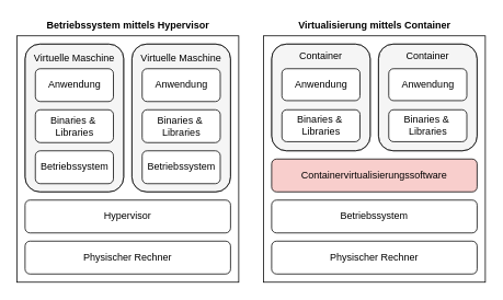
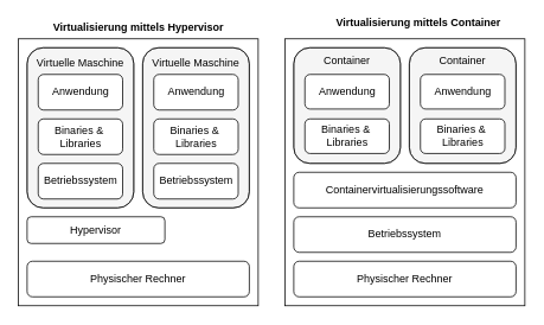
  <mxCell id="0" />
  <mxCell id="1" parent="0" />
  <mxCell id="2" value="" style="group" parent="1" vertex="1" connectable="0"><mxGeometry x="20" y="43" width="270" height="300" as="geometry" /></mxCell>
  <mxCell id="3" value="" style="rounded=0;whiteSpace=wrap;html=1;fillColor=none;" parent="2" vertex="1"><mxGeometry width="270" height="300" as="geometry" /></mxCell>
  <mxCell id="4" value="" style="group;fillColor=#f5f5f5;fontColor=#333333;strokeColor=#666666;rounded=1;" parent="2" vertex="1" connectable="0"><mxGeometry x="10" y="10" width="120" height="180" as="geometry" /></mxCell>
  <mxCell id="5" value="" style="group" parent="4" vertex="1" connectable="0"><mxGeometry width="120" height="180" as="geometry" /></mxCell>
  <mxCell id="6" value="&lt;div&gt;Virtuelle Maschine&lt;/div&gt;&lt;div&gt;&lt;br&gt;&lt;/div&gt;&lt;div&gt;&lt;br&gt;&lt;/div&gt;&lt;div&gt;&lt;br&gt;&lt;/div&gt;&lt;div&gt;&lt;br&gt;&lt;/div&gt;&lt;div&gt;&lt;br&gt;&lt;/div&gt;&lt;div&gt;&lt;br&gt;&lt;/div&gt;&lt;div&gt;&lt;br&gt;&lt;/div&gt;&lt;div&gt;&lt;br&gt;&lt;/div&gt;&lt;div&gt;&lt;br&gt;&lt;/div&gt;&lt;div&gt;&lt;br&gt;&lt;/div&gt;" style="rounded=1;whiteSpace=wrap;html=1;fillColor=none;" parent="5" vertex="1"><mxGeometry width="120" height="180" as="geometry" /></mxCell>
  <mxCell id="7" value="Betriebssystem" style="rounded=1;whiteSpace=wrap;html=1;" parent="5" vertex="1"><mxGeometry x="12.5" y="130" width="95" height="40" as="geometry" /></mxCell>
  <mxCell id="8" value="Binaries &amp;amp;&amp;nbsp; Libraries" style="rounded=1;whiteSpace=wrap;html=1;" parent="5" vertex="1"><mxGeometry x="12.5" y="80" width="95" height="40" as="geometry" /></mxCell>
  <mxCell id="9" value="Anwendung" style="rounded=1;whiteSpace=wrap;html=1;" parent="5" vertex="1"><mxGeometry x="12.5" y="30" width="95" height="40" as="geometry" /></mxCell>
  <mxCell id="10" value="Physischer Rechner" style="rounded=1;whiteSpace=wrap;html=1;" parent="2" vertex="1"><mxGeometry x="10" y="250" width="250" height="40" as="geometry" /></mxCell>
- <mxCell id="11" value="Hypervisor" style="rounded=1;whiteSpace=wrap;html=1;" parent="2" vertex="1"><mxGeometry x="10" y="200" width="250" height="40" as="geometry" /></mxCell>
+ <mxCell id="11" value="Hypervisor" style="rounded=1;whiteSpace=wrap;html=1;" parent="2" vertex="1"><mxGeometry x="10" y="200" width="155" height="30" as="geometry" /></mxCell>
  <mxCell id="12" value="" style="group;fillColor=#f5f5f5;fontColor=#333333;strokeColor=#666666;rounded=1;" parent="2" vertex="1" connectable="0"><mxGeometry x="140" y="10" width="120" height="180" as="geometry" /></mxCell>
  <mxCell id="13" value="" style="group" parent="12" vertex="1" connectable="0"><mxGeometry width="120" height="180" as="geometry" /></mxCell>
  <mxCell id="14" value="&lt;div&gt;Virtuelle Maschine&lt;/div&gt;&lt;div&gt;&lt;br&gt;&lt;/div&gt;&lt;div&gt;&lt;br&gt;&lt;/div&gt;&lt;div&gt;&lt;br&gt;&lt;/div&gt;&lt;div&gt;&lt;br&gt;&lt;/div&gt;&lt;div&gt;&lt;br&gt;&lt;/div&gt;&lt;div&gt;&lt;br&gt;&lt;/div&gt;&lt;div&gt;&lt;br&gt;&lt;/div&gt;&lt;div&gt;&lt;br&gt;&lt;/div&gt;&lt;div&gt;&lt;br&gt;&lt;/div&gt;&lt;div&gt;&lt;br&gt;&lt;/div&gt;" style="rounded=1;whiteSpace=wrap;html=1;fillColor=none;" parent="13" vertex="1"><mxGeometry width="120" height="180" as="geometry" /></mxCell>
  <mxCell id="15" value="Betriebssystem" style="rounded=1;whiteSpace=wrap;html=1;" parent="13" vertex="1"><mxGeometry x="12.5" y="130" width="95" height="40" as="geometry" /></mxCell>
  <mxCell id="16" value="Binaries &amp;amp;&amp;nbsp; Libraries" style="rounded=1;whiteSpace=wrap;html=1;" parent="13" vertex="1"><mxGeometry x="12.5" y="80" width="95" height="40" as="geometry" /></mxCell>
  <mxCell id="17" value="Anwendung" style="rounded=1;whiteSpace=wrap;html=1;" parent="13" vertex="1"><mxGeometry x="12.5" y="30" width="95" height="40" as="geometry" /></mxCell>
  <mxCell id="18" value="" style="group" parent="1" vertex="1" connectable="0"><mxGeometry x="320" y="43" width="270" height="300" as="geometry" /></mxCell>
  <mxCell id="19" value="" style="rounded=0;whiteSpace=wrap;html=1;fillColor=none;" parent="18" vertex="1"><mxGeometry width="270" height="300" as="geometry" /></mxCell>
  <mxCell id="20" value="Physischer Rechner" style="rounded=1;whiteSpace=wrap;html=1;" parent="18" vertex="1"><mxGeometry x="10" y="250" width="250" height="40" as="geometry" /></mxCell>
  <mxCell id="21" value="Betriebssystem" style="rounded=1;whiteSpace=wrap;html=1;" parent="18" vertex="1"><mxGeometry x="10" y="200" width="250" height="40" as="geometry" /></mxCell>
  <mxCell id="22" value="" style="group;fillColor=#f5f5f5;fontColor=#333333;strokeColor=#666666;rounded=1;" parent="18" vertex="1" connectable="0"><mxGeometry x="10" y="10" width="120" height="130" as="geometry" /></mxCell>
  <mxCell id="23" value="" style="group" parent="22" vertex="1" connectable="0"><mxGeometry width="120" height="130" as="geometry" /></mxCell>
  <mxCell id="24" value="&lt;div&gt;Container&lt;/div&gt;&lt;div&gt;&lt;br&gt;&lt;/div&gt;&lt;div&gt;&lt;br&gt;&lt;/div&gt;&lt;div&gt;&lt;br&gt;&lt;/div&gt;&lt;div&gt;&lt;br&gt;&lt;/div&gt;&lt;div&gt;&lt;br&gt;&lt;/div&gt;&lt;div&gt;&lt;br&gt;&lt;/div&gt;&lt;div&gt;&lt;br&gt;&lt;/div&gt;" style="rounded=1;whiteSpace=wrap;html=1;fillColor=none;" parent="23" vertex="1"><mxGeometry width="120" height="130" as="geometry" /></mxCell>
  <mxCell id="25" value="Binaries &amp;amp;&amp;nbsp; Libraries" style="rounded=1;whiteSpace=wrap;html=1;" parent="23" vertex="1"><mxGeometry x="12.5" y="80" width="95" height="38.89" as="geometry" /></mxCell>
  <mxCell id="26" value="Anwendung" style="rounded=1;whiteSpace=wrap;html=1;" parent="23" vertex="1"><mxGeometry x="12.5" y="30" width="95" height="38.89" as="geometry" /></mxCell>
  <mxCell id="27" value="" style="group;fillColor=#f5f5f5;fontColor=#333333;strokeColor=#666666;rounded=1;" parent="18" vertex="1" connectable="0"><mxGeometry x="140" y="10" width="120" height="130" as="geometry" /></mxCell>
  <mxCell id="28" value="" style="group" parent="27" vertex="1" connectable="0"><mxGeometry width="120" height="130" as="geometry" /></mxCell>
  <mxCell id="29" value="&lt;div&gt;Container&lt;/div&gt;&lt;div&gt;&lt;br&gt;&lt;/div&gt;&lt;div&gt;&lt;br&gt;&lt;/div&gt;&lt;div&gt;&lt;br&gt;&lt;/div&gt;&lt;div&gt;&lt;br&gt;&lt;/div&gt;&lt;div&gt;&lt;br&gt;&lt;/div&gt;&lt;div&gt;&lt;br&gt;&lt;/div&gt;&lt;div&gt;&lt;br&gt;&lt;/div&gt;" style="rounded=1;whiteSpace=wrap;html=1;fillColor=none;" parent="28" vertex="1"><mxGeometry width="120" height="130" as="geometry" /></mxCell>
  <mxCell id="30" value="Binaries &amp;amp;&amp;nbsp; Libraries" style="rounded=1;whiteSpace=wrap;html=1;" parent="28" vertex="1"><mxGeometry x="12.5" y="80" width="95" height="38.89" as="geometry" /></mxCell>
  <mxCell id="31" value="Anwendung" style="rounded=1;whiteSpace=wrap;html=1;" parent="28" vertex="1"><mxGeometry x="12.5" y="30" width="95" height="38.89" as="geometry" /></mxCell>
- <mxCell id="32" value="Containervirtualisierungssoftware" style="rounded=1;whiteSpace=wrap;html=1;fillColor=#f8cecc;" parent="18" vertex="1"><mxGeometry x="10" y="150" width="250" height="40" as="geometry" /></mxCell>
- <mxCell id="33" value="&lt;b&gt;Betriebssystem mittels Hypervisor&lt;/b&gt;" style="text;html=1;align=center;verticalAlign=middle;resizable=0;points=[];autosize=1;strokeColor=none;fillColor=none;" parent="1" vertex="1"><mxGeometry x="50" y="20" width="210" height="20" as="geometry" /></mxCell>
- <mxCell id="34" value="&lt;b&gt;Virtualisierung mittels Container&lt;/b&gt;" style="text;html=1;align=center;verticalAlign=middle;resizable=0;points=[];autosize=1;strokeColor=none;fillColor=none;" parent="1" vertex="1"><mxGeometry x="355" y="20" width="200" height="20" as="geometry" /></mxCell>
+ <mxCell id="32" value="Containervirtualisierungssoftware" style="rounded=1;whiteSpace=wrap;html=1;" parent="18" vertex="1"><mxGeometry x="10" y="150" width="250" height="40" as="geometry" /></mxCell>
+ <mxCell id="33" value="&lt;b&gt;Virtualisierung mittels Hypervisor&lt;/b&gt;" style="text;html=1;align=center;verticalAlign=middle;resizable=0;points=[];autosize=1;strokeColor=none;fillColor=none;" parent="1" vertex="1"><mxGeometry x="50" y="20" width="210" height="20" as="geometry" /></mxCell>
+ <mxCell id="34" value="&lt;b&gt;Virtualisierung mittels Container&lt;/b&gt;" style="text;html=1;align=center;verticalAlign=middle;resizable=0;points=[];autosize=1;strokeColor=none;fillColor=none;" parent="1" vertex="1"><mxGeometry x="370" y="15" width="200" height="20" as="geometry" /></mxCell>
